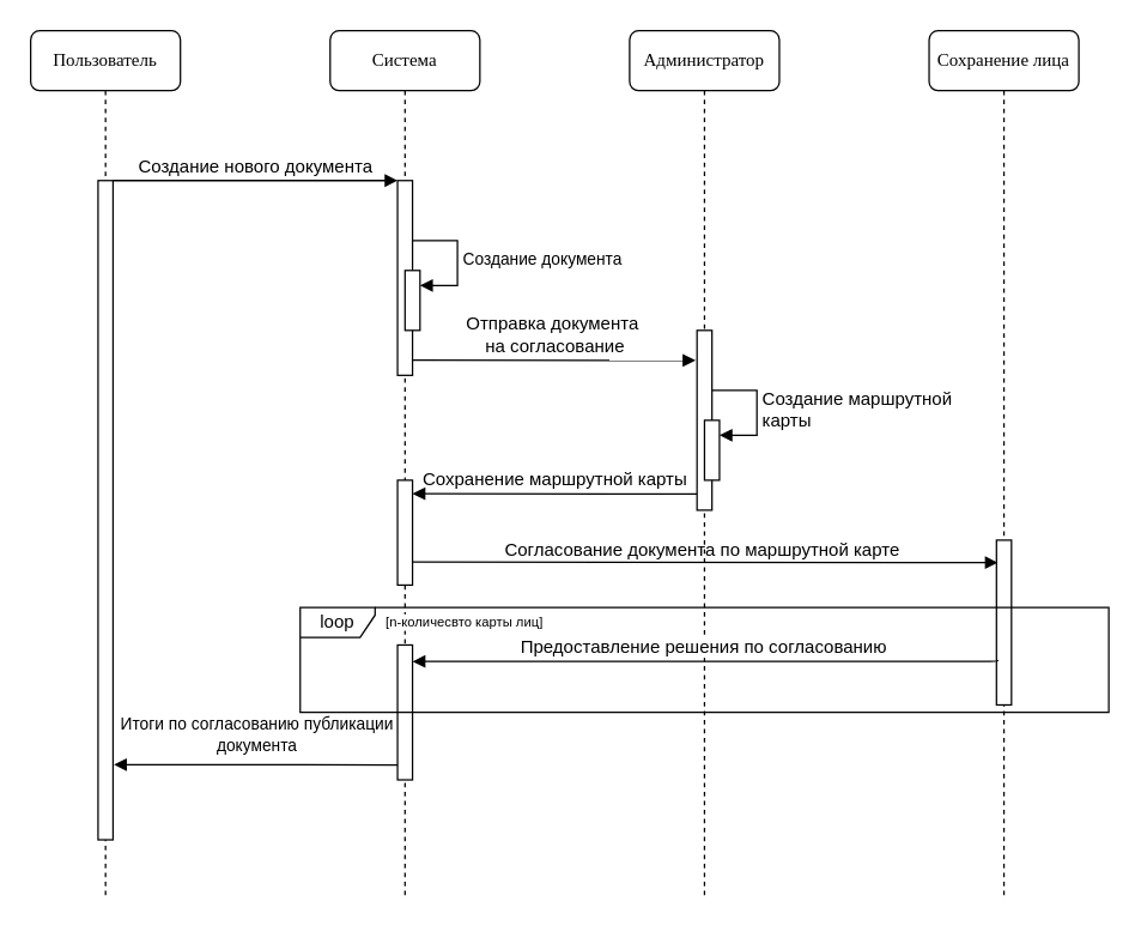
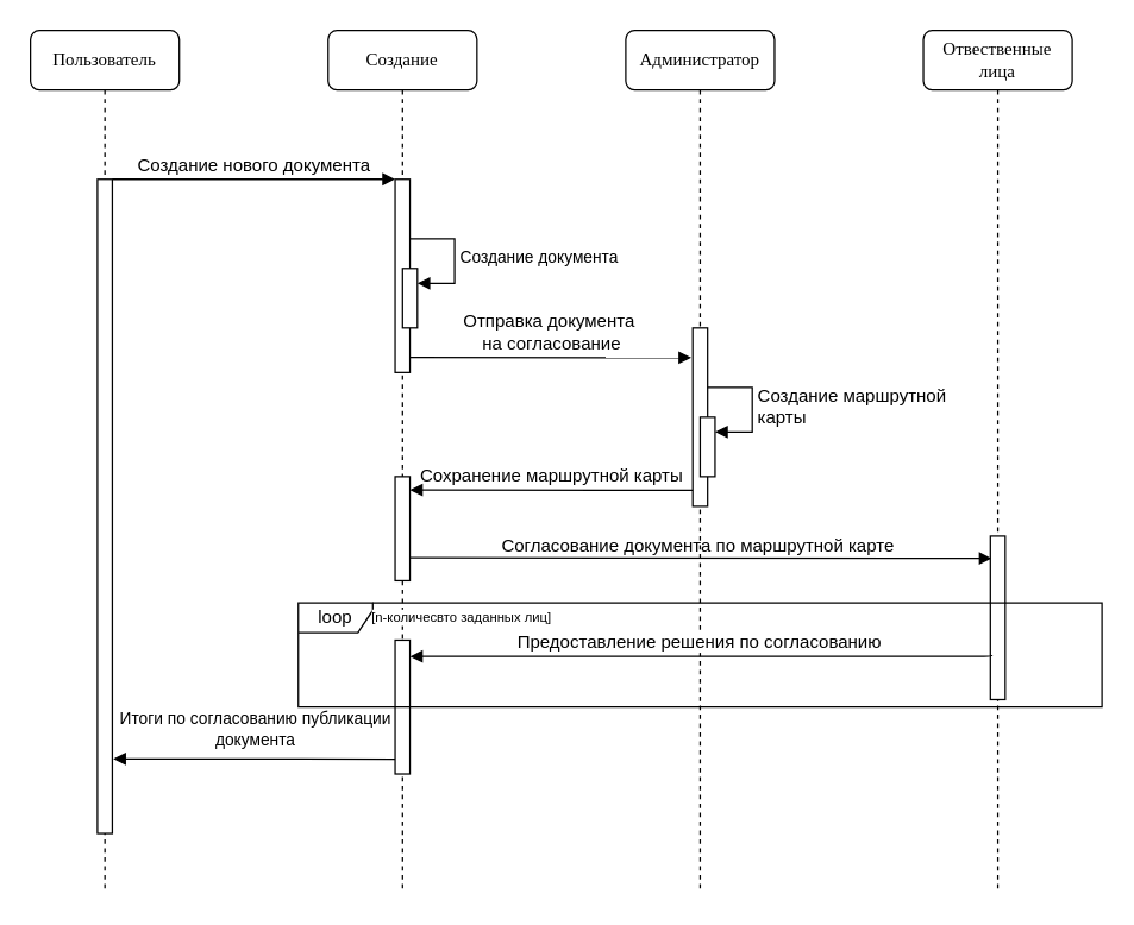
  <mxCell id="0" />
  <mxCell id="1" parent="0" />
- <mxCell id="2" value="Система" style="shape=umlLifeline;perimeter=lifelinePerimeter;whiteSpace=wrap;html=1;container=1;collapsible=0;recursiveResize=0;outlineConnect=0;rounded=1;shadow=0;comic=0;labelBackgroundColor=none;strokeWidth=1;fontFamily=Verdana;fontSize=12;align=center;" parent="1" vertex="1"><mxGeometry x="220" y="20" width="100" height="580" as="geometry" /></mxCell>
+ <mxCell id="2" value="Создание" style="shape=umlLifeline;perimeter=lifelinePerimeter;whiteSpace=wrap;html=1;container=1;collapsible=0;recursiveResize=0;outlineConnect=0;rounded=1;shadow=0;comic=0;labelBackgroundColor=none;strokeWidth=1;fontFamily=Verdana;fontSize=12;align=center;" parent="1" vertex="1"><mxGeometry x="220" y="20" width="100" height="580" as="geometry" /></mxCell>
  <mxCell id="3" value="" style="html=1;points=[];perimeter=orthogonalPerimeter;rounded=0;shadow=0;comic=0;labelBackgroundColor=none;strokeWidth=1;fontFamily=Verdana;fontSize=12;align=center;" parent="2" vertex="1"><mxGeometry x="45" y="100" width="10" height="130" as="geometry" /></mxCell>
  <mxCell id="4" value="" style="html=1;points=[[0,0,0,0,5],[0,1,0,0,-5],[1,0,0,0,5],[1,1,0,0,-5]];perimeter=orthogonalPerimeter;outlineConnect=0;targetShapes=umlLifeline;portConstraint=eastwest;newEdgeStyle={&quot;curved&quot;:0,&quot;rounded&quot;:0};" parent="2" vertex="1"><mxGeometry x="50" y="160" width="10" height="40" as="geometry" /></mxCell>
  <mxCell id="5" value="Создание документа" style="html=1;align=left;spacingLeft=2;endArrow=block;rounded=0;edgeStyle=orthogonalEdgeStyle;curved=0;rounded=0;" parent="2" target="4" edge="1"><mxGeometry relative="1" as="geometry"><mxPoint x="55" y="140" as="sourcePoint" /><Array as="points"><mxPoint x="85" y="170" /></Array></mxGeometry></mxCell>
  <mxCell id="6" value="" style="html=1;points=[];perimeter=orthogonalPerimeter;rounded=0;shadow=0;comic=0;labelBackgroundColor=none;strokeWidth=1;fontFamily=Verdana;fontSize=12;align=center;" vertex="1" parent="2"><mxGeometry x="45" y="300" width="10" height="70" as="geometry" /></mxCell>
  <mxCell id="7" value="Согласование документа по&amp;nbsp;&lt;span style=&quot;&quot;&gt;маршрутной карте&amp;nbsp;&lt;/span&gt;" style="html=1;verticalAlign=bottom;endArrow=block;entryX=0.089;entryY=0.143;labelBackgroundColor=default;fontFamily=Helvetica;fontSize=12;edgeStyle=elbowEdgeStyle;elbow=vertical;exitX=0.96;exitY=0.942;exitDx=0;exitDy=0;exitPerimeter=0;entryDx=0;entryDy=0;entryPerimeter=0;rounded=1;strokeColor=default;align=center;fontColor=default;" edge="1" parent="2"><mxGeometry x="-0.003" y="-1" relative="1" as="geometry"><mxPoint x="55.0" y="354.66" as="sourcePoint" /><mxPoint x="445.89" y="355.73" as="targetPoint" /><mxPoint as="offset" /></mxGeometry></mxCell>
  <mxCell id="8" value="" style="html=1;points=[];perimeter=orthogonalPerimeter;rounded=0;shadow=0;comic=0;labelBackgroundColor=none;strokeWidth=1;fontFamily=Verdana;fontSize=12;align=center;" vertex="1" parent="2"><mxGeometry x="45" y="410" width="10" height="90" as="geometry" /></mxCell>
- <mxCell id="9" value="Сохранение лица" style="shape=umlLifeline;perimeter=lifelinePerimeter;whiteSpace=wrap;html=1;container=1;collapsible=0;recursiveResize=0;outlineConnect=0;rounded=1;shadow=0;comic=0;labelBackgroundColor=none;strokeWidth=1;fontFamily=Verdana;fontSize=12;align=center;" parent="1" vertex="1"><mxGeometry x="620" y="20" width="100" height="580" as="geometry" /></mxCell>
+ <mxCell id="9" value="Отвественные лица" style="shape=umlLifeline;perimeter=lifelinePerimeter;whiteSpace=wrap;html=1;container=1;collapsible=0;recursiveResize=0;outlineConnect=0;rounded=1;shadow=0;comic=0;labelBackgroundColor=none;strokeWidth=1;fontFamily=Verdana;fontSize=12;align=center;" parent="1" vertex="1"><mxGeometry x="620" y="20" width="100" height="580" as="geometry" /></mxCell>
  <mxCell id="10" value="" style="html=1;points=[];perimeter=orthogonalPerimeter;rounded=0;shadow=0;comic=0;labelBackgroundColor=none;strokeWidth=1;fontFamily=Verdana;fontSize=12;align=center;" parent="9" vertex="1"><mxGeometry x="45" y="340" width="10" height="110" as="geometry" /></mxCell>
  <mxCell id="11" value="Администратор" style="shape=umlLifeline;perimeter=lifelinePerimeter;whiteSpace=wrap;html=1;container=1;collapsible=0;recursiveResize=0;outlineConnect=0;rounded=1;shadow=0;comic=0;labelBackgroundColor=none;strokeWidth=1;fontFamily=Verdana;fontSize=12;align=center;" parent="1" vertex="1"><mxGeometry x="420" y="20" width="100" height="580" as="geometry" /></mxCell>
  <mxCell id="12" value="" style="html=1;points=[];perimeter=orthogonalPerimeter;rounded=0;shadow=0;comic=0;labelBackgroundColor=none;strokeWidth=1;fontFamily=Verdana;fontSize=12;align=center;" parent="11" vertex="1"><mxGeometry x="45" y="200" width="10" height="120" as="geometry" /></mxCell>
  <mxCell id="13" value="" style="html=1;points=[[0,0,0,0,5],[0,1,0,0,-5],[1,0,0,0,5],[1,1,0,0,-5]];perimeter=orthogonalPerimeter;outlineConnect=0;targetShapes=umlLifeline;portConstraint=eastwest;newEdgeStyle={&quot;curved&quot;:0,&quot;rounded&quot;:0};" vertex="1" parent="11"><mxGeometry x="50" y="260" width="10" height="40" as="geometry" /></mxCell>
  <mxCell id="14" value="Создание маршрутной&amp;nbsp;&lt;div&gt;карты&lt;/div&gt;" style="html=1;align=left;spacingLeft=2;endArrow=block;rounded=0;edgeStyle=orthogonalEdgeStyle;curved=0;rounded=0;fontSize=12;labelBackgroundColor=none;" edge="1" target="13" parent="11"><mxGeometry relative="1" as="geometry"><mxPoint x="55" y="240" as="sourcePoint" /><Array as="points"><mxPoint x="85" y="270" /></Array></mxGeometry></mxCell>
  <mxCell id="15" value="Пользователь" style="shape=umlLifeline;perimeter=lifelinePerimeter;whiteSpace=wrap;html=1;container=1;collapsible=0;recursiveResize=0;outlineConnect=0;rounded=1;shadow=0;comic=0;labelBackgroundColor=none;strokeWidth=1;fontFamily=Verdana;fontSize=12;align=center;" parent="1" vertex="1"><mxGeometry x="20" y="20" width="100" height="580" as="geometry" /></mxCell>
  <mxCell id="16" value="" style="html=1;points=[];perimeter=orthogonalPerimeter;rounded=0;shadow=0;comic=0;labelBackgroundColor=none;strokeWidth=1;fontFamily=Verdana;fontSize=12;align=center;" parent="15" vertex="1"><mxGeometry x="45" y="100" width="10" height="440" as="geometry" /></mxCell>
  <mxCell id="17" value="Создание нового документа" style="html=1;verticalAlign=bottom;endArrow=block;entryX=0;entryY=0;labelBackgroundColor=none;fontFamily=Helvetica;fontSize=12;edgeStyle=elbowEdgeStyle;elbow=vertical;" parent="1" source="16" target="3" edge="1"><mxGeometry relative="1" as="geometry"><mxPoint x="150" y="130" as="sourcePoint" /></mxGeometry></mxCell>
  <mxCell id="18" value="Отправка документа&amp;nbsp;&lt;div&gt;на согласование&lt;/div&gt;" style="html=1;verticalAlign=bottom;endArrow=block;entryX=0;entryY=0;labelBackgroundColor=none;fontFamily=Helvetica;fontSize=12;edgeStyle=elbowEdgeStyle;elbow=vertical;exitX=0.982;exitY=0.922;exitDx=0;exitDy=0;exitPerimeter=0;" parent="1" edge="1" source="3"><mxGeometry x="0.004" relative="1" as="geometry"><mxPoint x="280" y="240" as="sourcePoint" /><mxPoint x="464" y="240" as="targetPoint" /><mxPoint as="offset" /></mxGeometry></mxCell>
  <mxCell id="19" value="Сохранение маршрутной карты" style="html=1;verticalAlign=bottom;endArrow=block;entryX=0;entryY=0;labelBackgroundColor=none;fontFamily=Helvetica;fontSize=12;edgeStyle=elbowEdgeStyle;elbow=vertical;" edge="1" parent="1"><mxGeometry relative="1" as="geometry"><mxPoint x="465" y="329.28" as="sourcePoint" /><mxPoint x="275" y="329.28" as="targetPoint" /></mxGeometry></mxCell>
  <mxCell id="20" value="loop" style="shape=umlFrame;whiteSpace=wrap;html=1;pointerEvents=0;recursiveResize=0;container=1;collapsible=0;width=50;height=20;" vertex="1" parent="1"><mxGeometry x="200" y="405" width="540" height="70" as="geometry" /></mxCell>
  <mxCell id="21" value="Предоставление решения по согласованию&amp;nbsp;" style="html=1;verticalAlign=bottom;endArrow=block;entryX=0.089;entryY=0.143;labelBackgroundColor=default;fontFamily=Helvetica;fontSize=12;edgeStyle=elbowEdgeStyle;elbow=vertical;exitX=0.96;exitY=0.942;exitDx=0;exitDy=0;exitPerimeter=0;entryDx=0;entryDy=0;entryPerimeter=0;strokeColor=default;" edge="1" parent="20"><mxGeometry x="0.001" relative="1" as="geometry"><mxPoint x="466.0" y="35" as="sourcePoint" /><mxPoint x="75" y="36.34" as="targetPoint" /><mxPoint as="offset" /></mxGeometry></mxCell>
- <mxCell id="22" value="[n-количесвто карты лиц]" style="text;html=1;align=center;verticalAlign=middle;whiteSpace=wrap;rounded=0;fontSize=9;labelBackgroundColor=default;" vertex="1" parent="20"><mxGeometry x="40" width="140" height="20" as="geometry" /></mxCell>
+ <mxCell id="22" value="[n-количесвто заданных лиц]" style="text;html=1;align=center;verticalAlign=middle;whiteSpace=wrap;rounded=0;fontSize=9;labelBackgroundColor=default;" vertex="1" parent="20"><mxGeometry x="40" width="140" height="20" as="geometry" /></mxCell>
  <mxCell id="23" value="" style="html=1;verticalAlign=bottom;labelBackgroundColor=none;endArrow=block;endFill=1;rounded=0;entryX=1.059;entryY=0.886;entryDx=0;entryDy=0;entryPerimeter=0;" edge="1" parent="1" target="16"><mxGeometry width="160" relative="1" as="geometry"><mxPoint x="265" y="510" as="sourcePoint" /><mxPoint x="80" y="510" as="targetPoint" /></mxGeometry></mxCell>
  <mxCell id="24" value="Итоги по согласованию публикации&lt;div&gt;документа&lt;/div&gt;" style="edgeLabel;html=1;align=center;verticalAlign=middle;resizable=0;points=[];" vertex="1" connectable="0" parent="23"><mxGeometry x="0.088" y="-1" relative="1" as="geometry"><mxPoint x="8" y="-19" as="offset" /></mxGeometry></mxCell>
